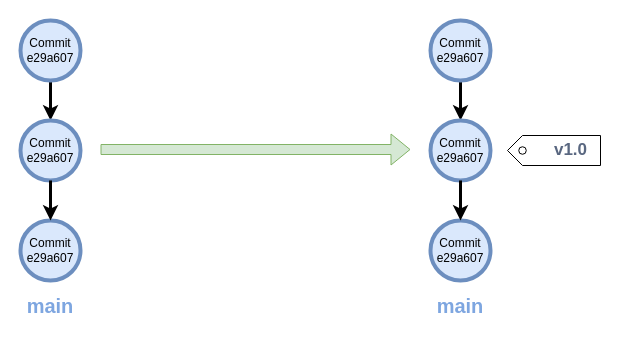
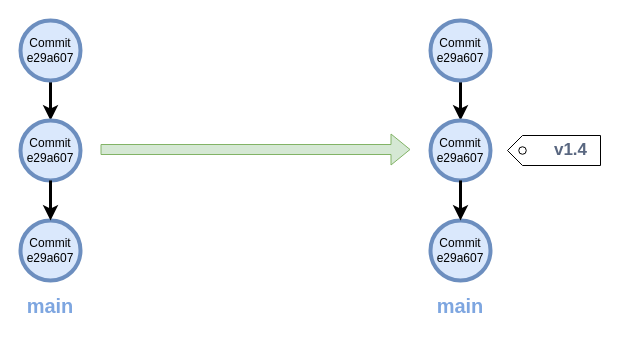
  <mxCell id="0" />
  <mxCell id="1" parent="0" />
  <mxCell id="2" value="" style="shape=flexArrow;endArrow=classic;html=1;rounded=0;fillColor=#d5e8d4;strokeColor=#82b366;" parent="1" edge="1"><mxGeometry width="50" height="50" relative="1" as="geometry"><mxPoint x="100" y="149" as="sourcePoint" /><mxPoint x="410" y="149" as="targetPoint" /></mxGeometry></mxCell>
  <mxCell id="3" value="" style="edgeStyle=orthogonalEdgeStyle;rounded=0;orthogonalLoop=1;jettySize=auto;html=1;strokeWidth=3;" parent="1" source="4" target="6" edge="1"><mxGeometry relative="1" as="geometry"><mxPoint x="70" y="125" as="targetPoint" /></mxGeometry></mxCell>
  <mxCell id="4" value="Commit&lt;div&gt;e29a607&lt;/div&gt;" style="ellipse;whiteSpace=wrap;html=1;fillColor=#dae8fc;strokeColor=#6c8ebf;strokeWidth=4;" parent="1" vertex="1"><mxGeometry x="20" y="20" width="60" height="60" as="geometry" /></mxCell>
  <mxCell id="5" value="&lt;b style=&quot;color: rgb(126, 166, 224); font-size: 20px;&quot;&gt;main&lt;/b&gt;" style="text;html=1;align=center;verticalAlign=middle;whiteSpace=wrap;rounded=0;" parent="1" vertex="1"><mxGeometry x="20" y="290" width="60" height="30" as="geometry" /></mxCell>
  <mxCell id="6" value="Commit&lt;div&gt;e29a607&lt;/div&gt;" style="ellipse;whiteSpace=wrap;html=1;fillColor=#dae8fc;strokeColor=#6c8ebf;strokeWidth=4;" vertex="1" parent="1"><mxGeometry x="20" y="120" width="60" height="60" as="geometry" /></mxCell>
  <mxCell id="7" value="Commit&lt;div&gt;e29a607&lt;/div&gt;" style="ellipse;whiteSpace=wrap;html=1;fillColor=#dae8fc;strokeColor=#6c8ebf;strokeWidth=4;" vertex="1" parent="1"><mxGeometry x="20" y="220" width="60" height="60" as="geometry" /></mxCell>
  <mxCell id="8" value="" style="edgeStyle=orthogonalEdgeStyle;rounded=0;orthogonalLoop=1;jettySize=auto;html=1;strokeWidth=3;" edge="1" parent="1" source="6" target="7"><mxGeometry relative="1" as="geometry"><mxPoint x="60" y="90" as="sourcePoint" /><mxPoint x="60" y="130" as="targetPoint" /></mxGeometry></mxCell>
  <mxCell id="9" value="" style="edgeStyle=orthogonalEdgeStyle;rounded=0;orthogonalLoop=1;jettySize=auto;html=1;strokeWidth=3;" edge="1" parent="1" source="10" target="12"><mxGeometry relative="1" as="geometry"><mxPoint x="480" y="125" as="targetPoint" /></mxGeometry></mxCell>
  <mxCell id="10" value="Commit&lt;div&gt;e29a607&lt;/div&gt;" style="ellipse;whiteSpace=wrap;html=1;fillColor=#dae8fc;strokeColor=#6c8ebf;strokeWidth=4;" vertex="1" parent="1"><mxGeometry x="430" y="20" width="60" height="60" as="geometry" /></mxCell>
  <mxCell id="11" value="&lt;b style=&quot;color: rgb(126, 166, 224); font-size: 20px;&quot;&gt;main&lt;/b&gt;" style="text;html=1;align=center;verticalAlign=middle;whiteSpace=wrap;rounded=0;" vertex="1" parent="1"><mxGeometry x="430" y="290" width="60" height="30" as="geometry" /></mxCell>
  <mxCell id="12" value="Commit&lt;div&gt;e29a607&lt;/div&gt;" style="ellipse;whiteSpace=wrap;html=1;fillColor=#dae8fc;strokeColor=#6c8ebf;strokeWidth=4;" vertex="1" parent="1"><mxGeometry x="430" y="120" width="60" height="60" as="geometry" /></mxCell>
  <mxCell id="13" value="Commit&lt;div&gt;e29a607&lt;/div&gt;" style="ellipse;whiteSpace=wrap;html=1;fillColor=#dae8fc;strokeColor=#6c8ebf;strokeWidth=4;" vertex="1" parent="1"><mxGeometry x="430" y="220" width="60" height="60" as="geometry" /></mxCell>
  <mxCell id="14" value="" style="edgeStyle=orthogonalEdgeStyle;rounded=0;orthogonalLoop=1;jettySize=auto;html=1;strokeWidth=3;" edge="1" parent="1" source="12" target="13"><mxGeometry relative="1" as="geometry"><mxPoint x="470" y="90" as="sourcePoint" /><mxPoint x="470" y="130" as="targetPoint" /></mxGeometry></mxCell>
- <mxCell id="15" value="v1.0" style="dashed=0;html=1;fillColor=none;strokeColor=none;align=center;rounded=1;arcSize=10;fontColor=#596780;fontStyle=1;fontSize=17;shadow=0" vertex="1" parent="1"><mxGeometry x="540" y="140" width="60" height="20" as="geometry" /></mxCell>
+ <mxCell id="15" value="v1.4" style="dashed=0;html=1;fillColor=none;strokeColor=none;align=center;rounded=1;arcSize=10;fontColor=#596780;fontStyle=1;fontSize=17;shadow=0" vertex="1" parent="1"><mxGeometry x="540" y="140" width="60" height="20" as="geometry" /></mxCell>
  <mxCell id="16" value="" style="endArrow=none;html=1;rounded=0;" edge="1" parent="1"><mxGeometry width="50" height="50" relative="1" as="geometry"><mxPoint x="522" y="135" as="sourcePoint" /><mxPoint x="600" y="135" as="targetPoint" /></mxGeometry></mxCell>
  <mxCell id="17" value="" style="endArrow=none;html=1;rounded=0;" edge="1" parent="1"><mxGeometry width="50" height="50" relative="1" as="geometry"><mxPoint x="522" y="165" as="sourcePoint" /><mxPoint x="600" y="165" as="targetPoint" /></mxGeometry></mxCell>
  <mxCell id="18" value="" style="endArrow=none;html=1;rounded=0;" edge="1" parent="1"><mxGeometry width="50" height="50" relative="1" as="geometry"><mxPoint x="507" y="150" as="sourcePoint" /><mxPoint x="522" y="135" as="targetPoint" /></mxGeometry></mxCell>
  <mxCell id="19" value="" style="endArrow=none;html=1;rounded=0;" edge="1" parent="1"><mxGeometry width="50" height="50" relative="1" as="geometry"><mxPoint x="507" y="150" as="sourcePoint" /><mxPoint x="522" y="165" as="targetPoint" /></mxGeometry></mxCell>
  <mxCell id="20" value="" style="endArrow=none;html=1;rounded=0;" edge="1" parent="1"><mxGeometry width="50" height="50" relative="1" as="geometry"><mxPoint x="600" y="135" as="sourcePoint" /><mxPoint x="600" y="165" as="targetPoint" /></mxGeometry></mxCell>
  <mxCell id="21" value="" style="ellipse;whiteSpace=wrap;html=1;" vertex="1" parent="1"><mxGeometry x="518.25" y="146.25" width="7.5" height="7.5" as="geometry" /></mxCell>
